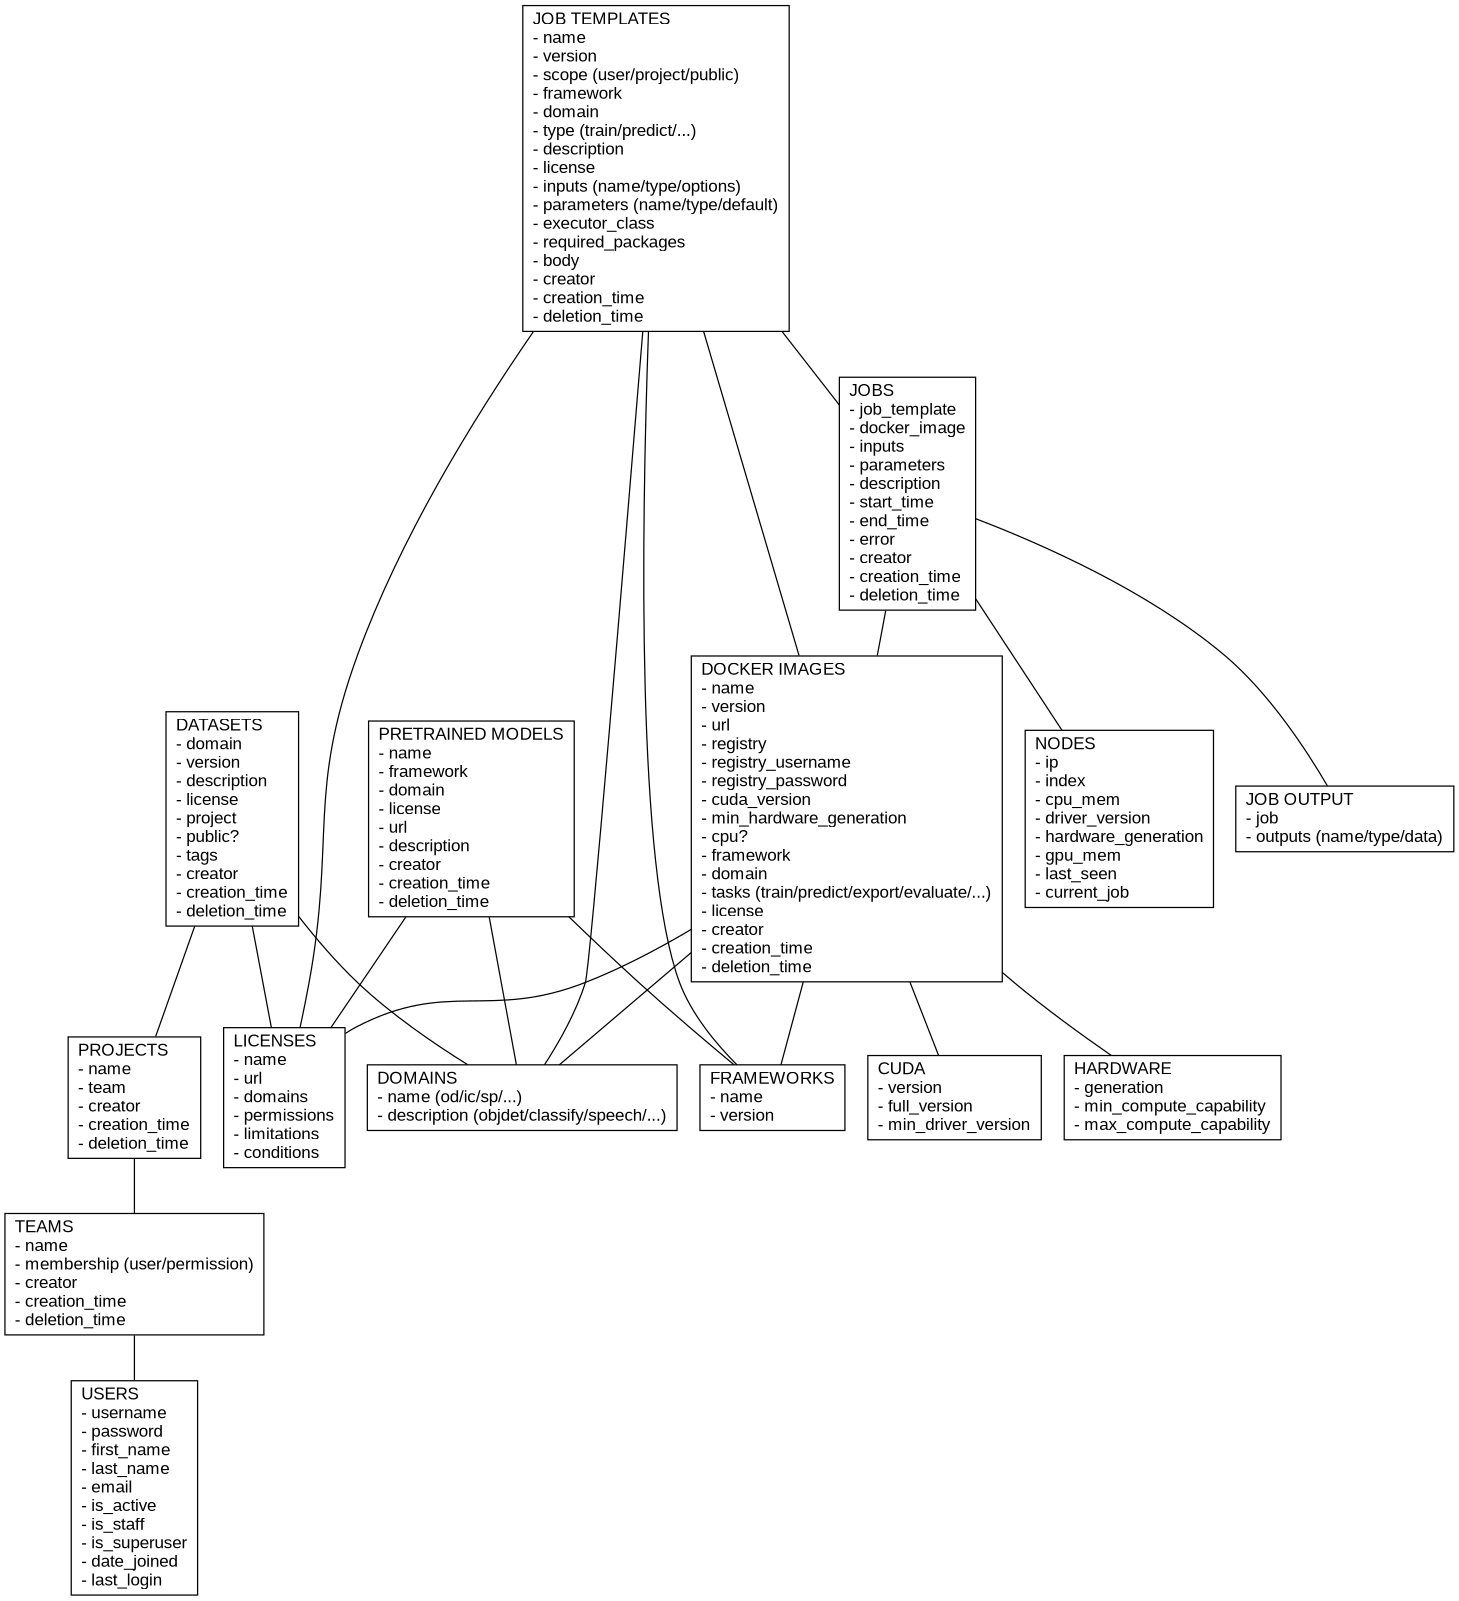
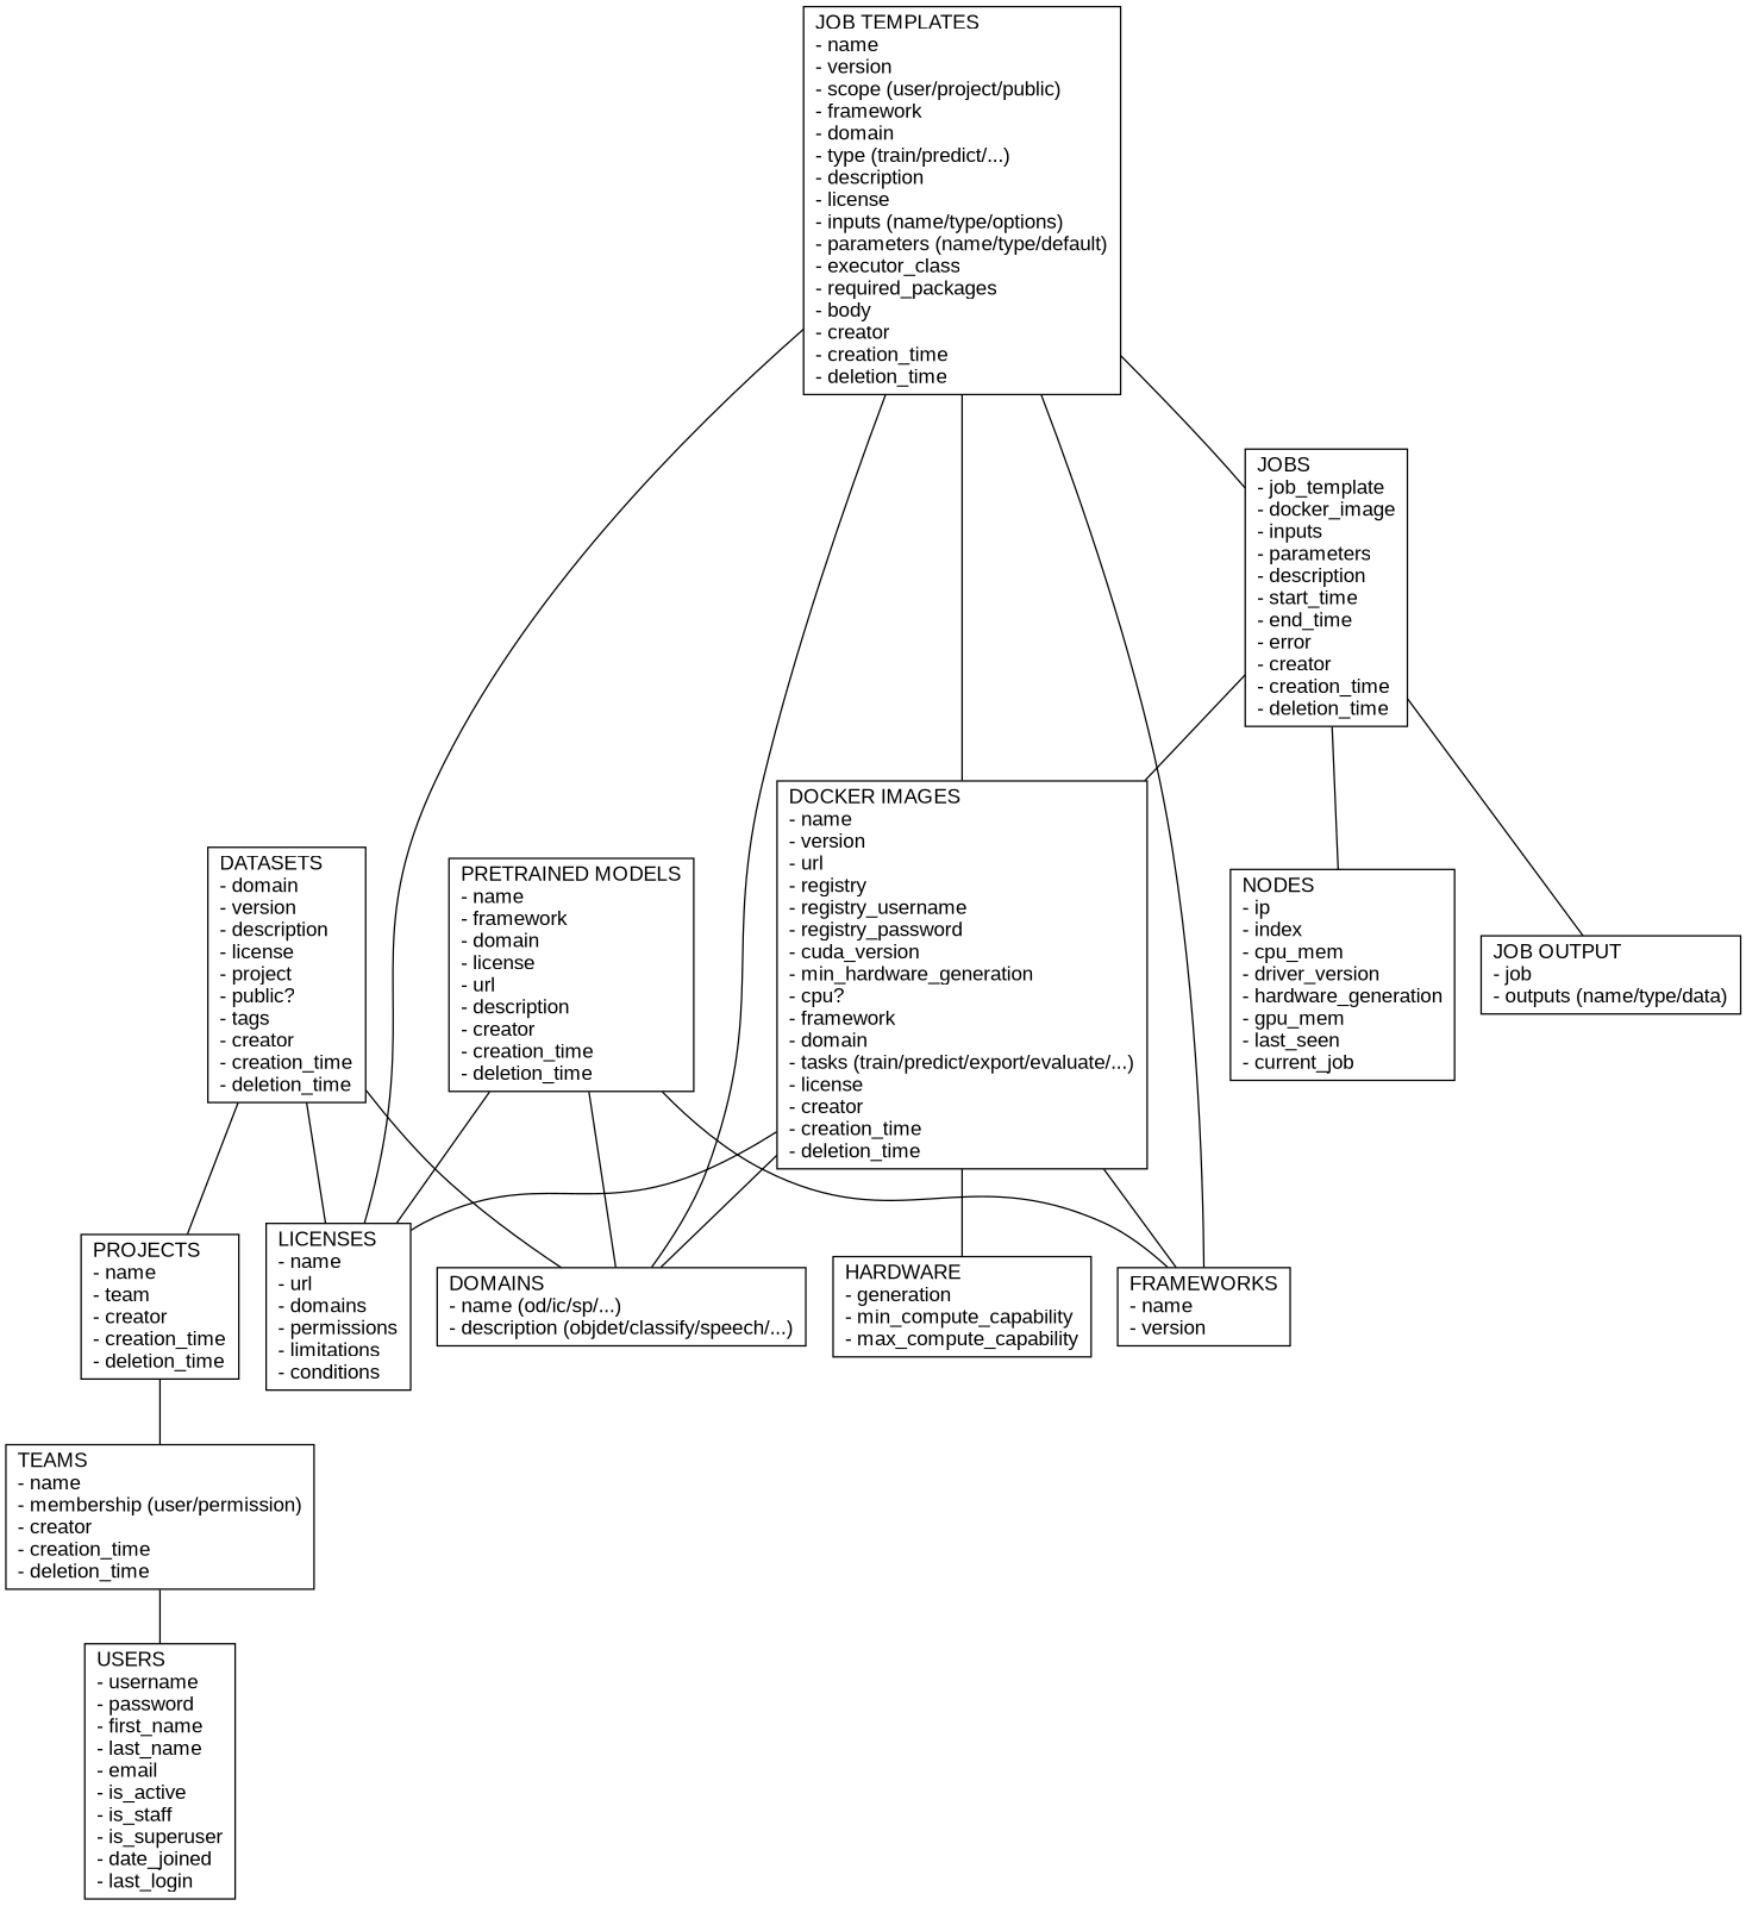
  graph {
    node [fontname=Arial shape=record]
    n1 [label="USERS\l- username\l- password\l- first_name\l- last_name\l- email\l- is_active\l- is_staff\l- is_superuser\l- date_joined\l- last_login\l"]
    n2 [label="TEAMS\l- name\l- membership (user/permission)\l- creator\l- creation_time\l- deletion_time\l"]
    n3 [label="PROJECTS\l- name\l- team\l- creator\l- creation_time\l- deletion_time\l"]
    n4 [label="LICENSES\l- name\l- url\l- domains\l- permissions\l- limitations\l- conditions\l"]
    n5 [label="DOMAINS\l- name (od/ic/sp/...)\l- description (objdet/classify/speech/...)\l"]
-   n6 [label="CUDA\l- version\l- full_version\l- min_driver_version"]
    n7 [label="DOCKER IMAGES\l- name\l- version\l- url\l- registry\l- registry_username\l- registry_password\l- cuda_version\l- min_hardware_generation\l- cpu?\l- framework\l- domain\l- tasks (train/predict/export/evaluate/...)\l- license\l- creator\l- creation_time\l- deletion_time\l"]
    n8 [label="FRAMEWORKS\l- name\l- version\l"]
    n9 [label="HARDWARE\l- generation\l- min_compute_capability\l- max_compute_capability\l"]
    n10 [label="NODES\l- ip\l- index\l- cpu_mem\l- driver_version\l- hardware_generation\l- gpu_mem\l- last_seen\l- current_job\l"]
    n11 [label="DATASETS\l- domain\l- version\l- description\l- license\l- project\l- public?\l- tags\l- creator\l- creation_time\l- deletion_time\l"]
    n12 [label="PRETRAINED MODELS\l- name\l- framework\l- domain\l- license\l- url\l- description\l- creator\l- creation_time\l- deletion_time\l"]
    n13 [label="JOB TEMPLATES\l- name\l- version\l- scope (user/project/public)\l- framework\l- domain\l- type (train/predict/...)\l- description\l- license\l- inputs (name/type/options)\l- parameters (name/type/default)\l- executor_class\l- required_packages\l- body\l- creator\l- creation_time\l- deletion_time\l"]
    n14 [label="JOBS\l- job_template\l- docker_image\l- inputs\l- parameters\l- description\l- start_time\l- end_time\l- error\l- creator\l- creation_time\l- deletion_time\l"]
    n15 [label="JOB OUTPUT\l- job\l- outputs (name/type/data)\l"]
    n2 -- n1
    n3 -- n2
    n7 -- n4
    n7 -- n5
-   n7 -- n6
    n7 -- n8
    n7 -- n9
    n11 -- n3
    n11 -- n4
    n11 -- n5
    n12 -- n4
    n12 -- n5
    n12 -- n8
    n13 -- n4
    n13 -- n5
    n13 -- n7
    n13 -- n8
    n13 -- n14
    n14 -- n7
    n14 -- n10
    n14 -- n15
  }
